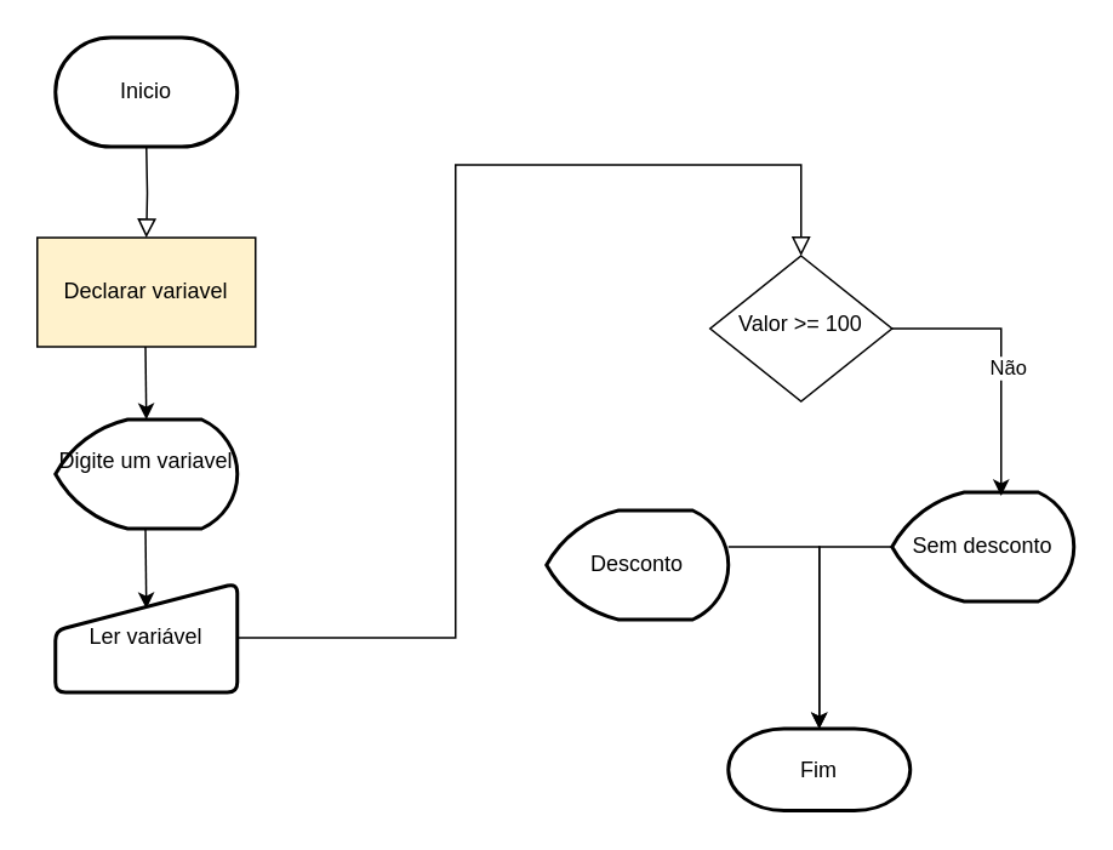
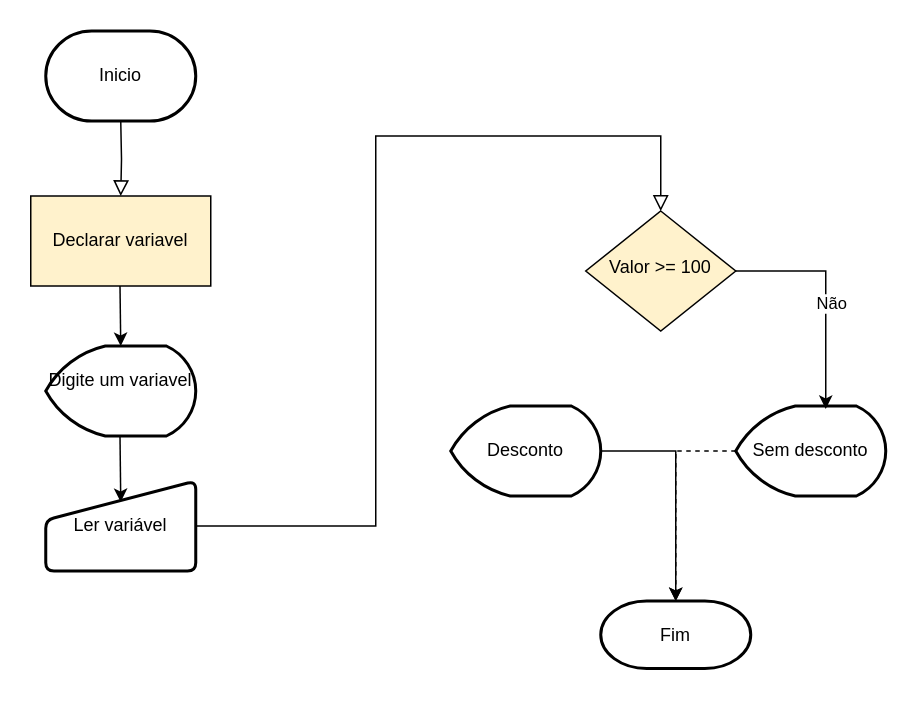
  <mxCell id="0" />
  <mxCell id="1" parent="0" />
  <mxCell id="2" value="" style="rounded=0;html=1;jettySize=auto;orthogonalLoop=1;fontSize=11;endArrow=block;endFill=0;endSize=8;strokeWidth=1;shadow=0;labelBackgroundColor=none;edgeStyle=orthogonalEdgeStyle;entryX=0.5;entryY=0;entryDx=0;entryDy=0;exitX=0.5;exitY=1;exitDx=0;exitDy=0;exitPerimeter=0;" edge="1" parent="1" target="6"><mxGeometry relative="1" as="geometry"><mxPoint x="80" y="80" as="sourcePoint" /><mxPoint x="80" y="180" as="targetPoint" /></mxGeometry></mxCell>
  <mxCell id="3" value="Digite um variavel&lt;div&gt;&lt;br&gt;&lt;/div&gt;" style="strokeWidth=2;html=1;shape=mxgraph.flowchart.display;whiteSpace=wrap;" vertex="1" parent="1"><mxGeometry x="30" y="230" width="100" height="60" as="geometry" /></mxCell>
  <mxCell id="4" value="" style="endArrow=classic;html=1;rounded=0;exitX=0.5;exitY=1;exitDx=0;exitDy=0;" edge="1" parent="1"><mxGeometry width="50" height="50" relative="1" as="geometry"><mxPoint x="79.5" y="190" as="sourcePoint" /><mxPoint x="80" y="230" as="targetPoint" /></mxGeometry></mxCell>
  <mxCell id="5" value="" style="endArrow=classic;html=1;rounded=0;entryX=0.5;entryY=0.233;entryDx=0;entryDy=0;entryPerimeter=0;" edge="1" parent="1" target="7"><mxGeometry width="50" height="50" relative="1" as="geometry"><mxPoint x="79.5" y="290" as="sourcePoint" /><mxPoint x="79.5" y="360" as="targetPoint" /></mxGeometry></mxCell>
  <mxCell id="6" value="Declarar variavel" style="rounded=0;whiteSpace=wrap;html=1;fillColor=#fff2cc;" vertex="1" parent="1"><mxGeometry x="20" y="130" width="120" height="60" as="geometry" /></mxCell>
  <mxCell id="7" value="Ler variável" style="html=1;strokeWidth=2;shape=manualInput;whiteSpace=wrap;rounded=1;size=26;arcSize=11;" vertex="1" parent="1"><mxGeometry x="30" y="320" width="100" height="60" as="geometry" /></mxCell>
  <mxCell id="8" value="Sem desconto" style="strokeWidth=2;html=1;shape=mxgraph.flowchart.display;whiteSpace=wrap;" vertex="1" parent="1"><mxGeometry x="490" y="270" width="100" height="60" as="geometry" /></mxCell>
- <mxCell id="9" value="&lt;div&gt;Desconto&lt;/div&gt;" style="strokeWidth=2;html=1;shape=mxgraph.flowchart.display;whiteSpace=wrap;" vertex="1" parent="1"><mxGeometry x="300" y="280" width="100" height="60" as="geometry" /></mxCell>
+ <mxCell id="9" value="&lt;div&gt;Desconto&lt;/div&gt;" style="strokeWidth=2;html=1;shape=mxgraph.flowchart.display;whiteSpace=wrap;" vertex="1" parent="1"><mxGeometry x="300" y="270" width="100" height="60" as="geometry" /></mxCell>
  <mxCell id="10" value="" style="rounded=0;html=1;jettySize=auto;orthogonalLoop=1;fontSize=11;endArrow=block;endFill=0;endSize=8;strokeWidth=1;shadow=0;labelBackgroundColor=none;edgeStyle=orthogonalEdgeStyle;exitX=1;exitY=0.5;exitDx=0;exitDy=0;entryX=0.5;entryY=0;entryDx=0;entryDy=0;" edge="1" parent="1" source="7" target="11"><mxGeometry x="0.333" y="20" relative="1" as="geometry"><mxPoint as="offset" /><mxPoint x="80" y="380" as="sourcePoint" /><mxPoint x="80" y="510" as="targetPoint" /><Array as="points"><mxPoint x="250" y="350" /><mxPoint x="250" y="90" /><mxPoint x="440" y="90" /></Array></mxGeometry></mxCell>
- <mxCell id="11" value="Valor &amp;gt;= 100" style="rhombus;whiteSpace=wrap;html=1;shadow=0;fontFamily=Helvetica;fontSize=12;align=center;strokeWidth=1;spacing=6;spacingTop=-4;" vertex="1" parent="1"><mxGeometry x="390" y="140" width="100" height="80" as="geometry" /></mxCell>
+ <mxCell id="11" value="Valor &amp;gt;= 100" style="rhombus;whiteSpace=wrap;html=1;shadow=0;fontFamily=Helvetica;fontSize=12;align=center;strokeWidth=1;spacing=6;spacingTop=-4;fillColor=#fff2cc;" vertex="1" parent="1"><mxGeometry x="390" y="140" width="100" height="80" as="geometry" /></mxCell>
  <mxCell id="12" value="Fim" style="strokeWidth=2;html=1;shape=mxgraph.flowchart.terminator;whiteSpace=wrap;" vertex="1" parent="1"><mxGeometry x="400" y="400" width="100" height="45" as="geometry" /></mxCell>
  <mxCell id="13" value="Inicio" style="strokeWidth=2;html=1;shape=mxgraph.flowchart.terminator;whiteSpace=wrap;" vertex="1" parent="1"><mxGeometry x="30" y="20" width="100" height="60" as="geometry" /></mxCell>
  <mxCell id="14" style="edgeStyle=orthogonalEdgeStyle;rounded=0;orthogonalLoop=1;jettySize=auto;html=1;entryX=0.6;entryY=0.033;entryDx=0;entryDy=0;entryPerimeter=0;exitX=1;exitY=0.5;exitDx=0;exitDy=0;" edge="1" parent="1" source="11" target="8"><mxGeometry relative="1" as="geometry" /></mxCell>
  <mxCell id="15" value="Não" style="edgeLabel;html=1;align=center;verticalAlign=middle;resizable=0;points=[];" vertex="1" connectable="0" parent="14"><mxGeometry x="0.062" y="3" relative="1" as="geometry"><mxPoint as="offset" /></mxGeometry></mxCell>
  <mxCell id="16" style="edgeStyle=orthogonalEdgeStyle;rounded=0;orthogonalLoop=1;jettySize=auto;html=1;entryX=0.5;entryY=0;entryDx=0;entryDy=0;entryPerimeter=0;" edge="1" parent="1" source="9" target="12"><mxGeometry relative="1" as="geometry"><Array as="points"><mxPoint x="450" y="300" /></Array></mxGeometry></mxCell>
- <mxCell id="17" style="edgeStyle=orthogonalEdgeStyle;rounded=0;orthogonalLoop=1;jettySize=auto;html=1;entryX=0.5;entryY=0;entryDx=0;entryDy=0;entryPerimeter=0;" edge="1" parent="1" source="8" target="12"><mxGeometry relative="1" as="geometry"><Array as="points"><mxPoint x="450" y="300" /></Array></mxGeometry></mxCell>
+ <mxCell id="17" style="edgeStyle=orthogonalEdgeStyle;rounded=0;orthogonalLoop=1;jettySize=auto;html=1;entryX=0.5;entryY=0;entryDx=0;entryDy=0;entryPerimeter=0;dashed=1;" edge="1" parent="1" source="8" target="12"><mxGeometry relative="1" as="geometry"><Array as="points"><mxPoint x="450" y="300" /></Array></mxGeometry></mxCell>
